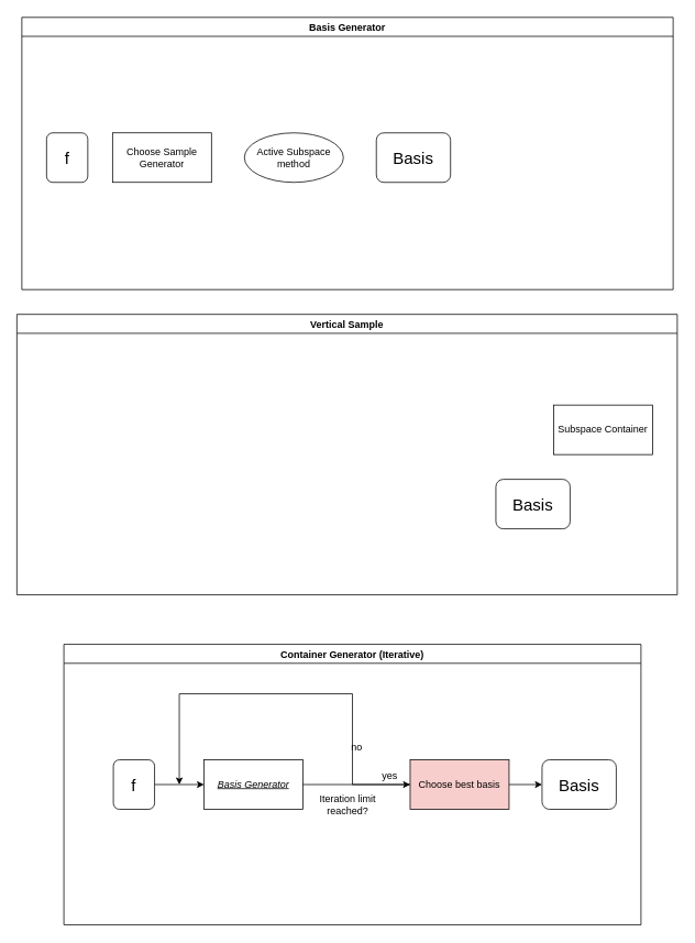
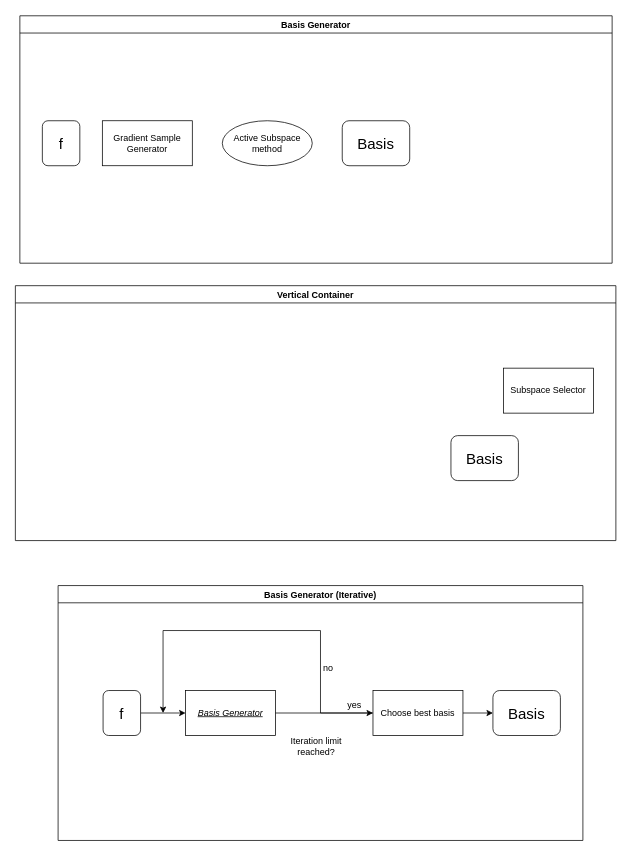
  <mxCell id="0" />
  <mxCell id="1" parent="0" />
  <mxCell id="2" value="Basis Generator" style="swimlane;sketch=0;" vertex="1" parent="1"><mxGeometry x="26" y="20" width="790" height="330" as="geometry" /></mxCell>
  <mxCell id="3" value="&lt;font style=&quot;font-size: 20px&quot;&gt;f&lt;/font&gt;" style="rounded=1;whiteSpace=wrap;html=1;" vertex="1" parent="2"><mxGeometry x="30" y="140" width="50" height="60" as="geometry" /></mxCell>
- <mxCell id="4" value="Choose Sample Generator" style="rounded=0;whiteSpace=wrap;html=1;sketch=0;" vertex="1" parent="2"><mxGeometry x="110" y="140" width="120" height="60" as="geometry" /></mxCell>
+ <mxCell id="4" value="Gradient Sample Generator" style="rounded=0;whiteSpace=wrap;html=1;sketch=0;" vertex="1" parent="2"><mxGeometry x="110" y="140" width="120" height="60" as="geometry" /></mxCell>
  <mxCell id="5" value="&lt;div&gt;Active Subspace&lt;/div&gt;&lt;div&gt;method&lt;br&gt;&lt;/div&gt;" style="ellipse;whiteSpace=wrap;html=1;sketch=0;" vertex="1" parent="2"><mxGeometry x="270" y="140" width="120" height="60" as="geometry" /></mxCell>
  <mxCell id="6" value="&lt;font style=&quot;font-size: 20px&quot;&gt;Basis&lt;/font&gt;" style="rounded=1;whiteSpace=wrap;html=1;sketch=0;" vertex="1" parent="2"><mxGeometry x="430" y="140" width="90" height="60" as="geometry" /></mxCell>
- <mxCell id="7" value="Vertical Sample" style="swimlane;sketch=0;" vertex="1" parent="1"><mxGeometry x="20" y="380" width="801" height="340" as="geometry" /></mxCell>
- <mxCell id="8" value="Subspace Container" style="rounded=0;whiteSpace=wrap;html=1;sketch=0;" vertex="1" parent="7"><mxGeometry x="651" y="110" width="120" height="60" as="geometry" /></mxCell>
+ <mxCell id="7" value="Vertical Container" style="swimlane;sketch=0;" vertex="1" parent="1"><mxGeometry x="20" y="380" width="801" height="340" as="geometry" /></mxCell>
+ <mxCell id="8" value="Subspace Selector" style="rounded=0;whiteSpace=wrap;html=1;sketch=0;" vertex="1" parent="7"><mxGeometry x="651" y="110" width="120" height="60" as="geometry" /></mxCell>
  <mxCell id="9" value="&lt;font style=&quot;font-size: 20px&quot;&gt;Basis&lt;/font&gt;" style="rounded=1;whiteSpace=wrap;html=1;sketch=0;" vertex="1" parent="7"><mxGeometry x="581" y="200" width="90" height="60" as="geometry" /></mxCell>
- <mxCell id="10" value="Container Generator (Iterative)" style="swimlane;sketch=0;" vertex="1" parent="1"><mxGeometry x="77" y="780" width="700" height="340" as="geometry" /></mxCell>
+ <mxCell id="10" value="Basis Generator (Iterative)" style="swimlane;sketch=0;" vertex="1" parent="1"><mxGeometry x="77" y="780" width="700" height="340" as="geometry" /></mxCell>
  <mxCell id="11" style="edgeStyle=orthogonalEdgeStyle;rounded=0;orthogonalLoop=1;jettySize=auto;html=1;entryX=0;entryY=0.5;entryDx=0;entryDy=0;" edge="1" parent="10" source="12" target="13"><mxGeometry relative="1" as="geometry" /></mxCell>
  <mxCell id="12" value="&lt;font style=&quot;font-size: 20px&quot;&gt;f&lt;/font&gt;" style="rounded=1;whiteSpace=wrap;html=1;" vertex="1" parent="10"><mxGeometry x="60" y="140" width="50" height="60" as="geometry" /></mxCell>
  <mxCell id="13" value="&lt;u&gt;&lt;i&gt;Basis Generator&lt;/i&gt;&lt;/u&gt;" style="rounded=0;whiteSpace=wrap;html=1;sketch=0;" vertex="1" parent="10"><mxGeometry x="170" y="140" width="120" height="60" as="geometry" /></mxCell>
  <mxCell id="14" value="&lt;font style=&quot;font-size: 20px&quot;&gt;Basis&lt;/font&gt;" style="rounded=1;whiteSpace=wrap;html=1;sketch=0;" vertex="1" parent="10"><mxGeometry x="580" y="140" width="90" height="60" as="geometry" /></mxCell>
  <mxCell id="15" style="edgeStyle=orthogonalEdgeStyle;rounded=0;orthogonalLoop=1;jettySize=auto;html=1;" edge="1" parent="10" source="16" target="14"><mxGeometry relative="1" as="geometry" /></mxCell>
- <mxCell id="16" value="Choose best basis" style="rounded=0;whiteSpace=wrap;html=1;sketch=0;fillColor=#f8cecc;" vertex="1" parent="10"><mxGeometry x="420" y="140" width="120" height="60" as="geometry" /></mxCell>
+ <mxCell id="16" value="Choose best basis" style="rounded=0;whiteSpace=wrap;html=1;sketch=0;" vertex="1" parent="10"><mxGeometry x="420" y="140" width="120" height="60" as="geometry" /></mxCell>
  <mxCell id="17" style="edgeStyle=orthogonalEdgeStyle;rounded=0;orthogonalLoop=1;jettySize=auto;html=1;" edge="1" parent="10" source="13" target="16"><mxGeometry relative="1" as="geometry"><mxPoint x="350" y="170" as="targetPoint" /></mxGeometry></mxCell>
- <mxCell id="18" value="&lt;div&gt;Iteration limit&lt;/div&gt;&lt;div&gt;reached?&lt;/div&gt;" style="text;html=1;align=center;verticalAlign=middle;resizable=0;points=[];autosize=1;strokeColor=none;" vertex="1" parent="10"><mxGeometry x="299" y="180" width="90" height="30" as="geometry" /></mxCell>
+ <mxCell id="18" value="&lt;div&gt;Iteration limit&lt;/div&gt;&lt;div&gt;reached?&lt;/div&gt;" style="text;html=1;align=center;verticalAlign=middle;resizable=0;points=[];autosize=1;strokeColor=none;" vertex="1" parent="10"><mxGeometry x="299" y="200" width="90" height="30" as="geometry" /></mxCell>
  <mxCell id="19" value="&lt;div&gt;yes&lt;/div&gt;" style="text;html=1;align=center;verticalAlign=middle;resizable=0;points=[];autosize=1;strokeColor=none;" vertex="1" parent="10"><mxGeometry x="380" y="150" width="30" height="20" as="geometry" /></mxCell>
- <mxCell id="20" value="no" style="text;html=1;align=center;verticalAlign=middle;resizable=0;points=[];autosize=1;strokeColor=none;" vertex="1" parent="10"><mxGeometry x="340" y="115" width="30" height="20" as="geometry" /></mxCell>
+ <mxCell id="20" value="no" style="text;html=1;align=center;verticalAlign=middle;resizable=0;points=[];autosize=1;strokeColor=none;" vertex="1" parent="10"><mxGeometry x="345" y="100" width="30" height="20" as="geometry" /></mxCell>
  <mxCell id="21" style="edgeStyle=orthogonalEdgeStyle;rounded=0;orthogonalLoop=1;jettySize=auto;html=1;" edge="1" parent="1" source="16"><mxGeometry relative="1" as="geometry"><mxPoint x="217" y="950" as="targetPoint" /><Array as="points"><mxPoint x="427" y="950" /><mxPoint x="427" y="840" /><mxPoint x="217" y="840" /></Array></mxGeometry></mxCell>
